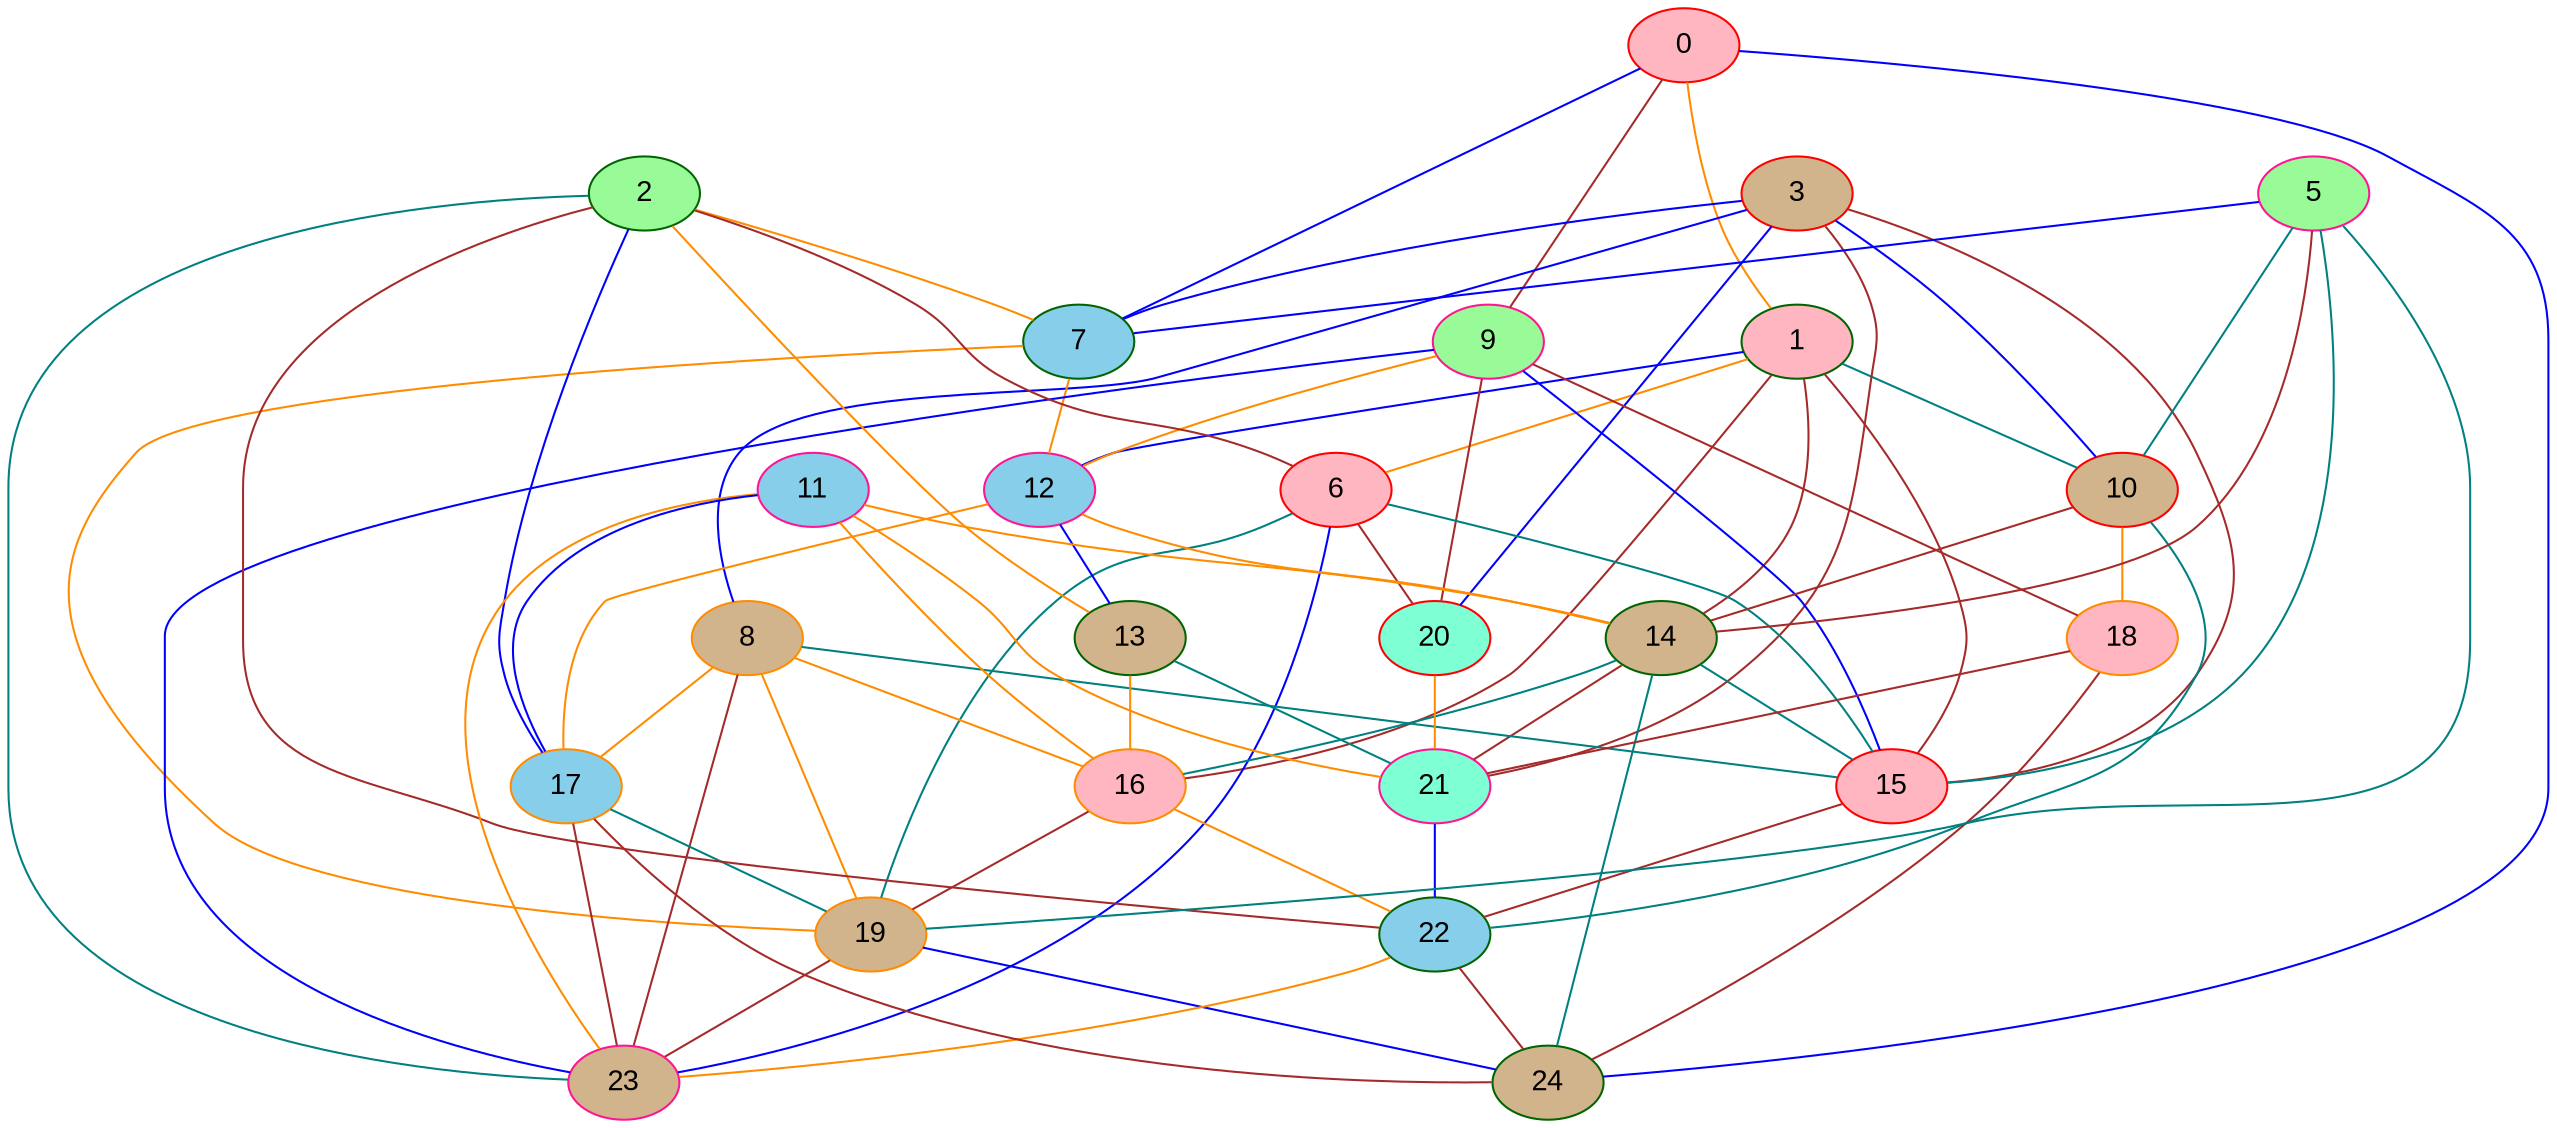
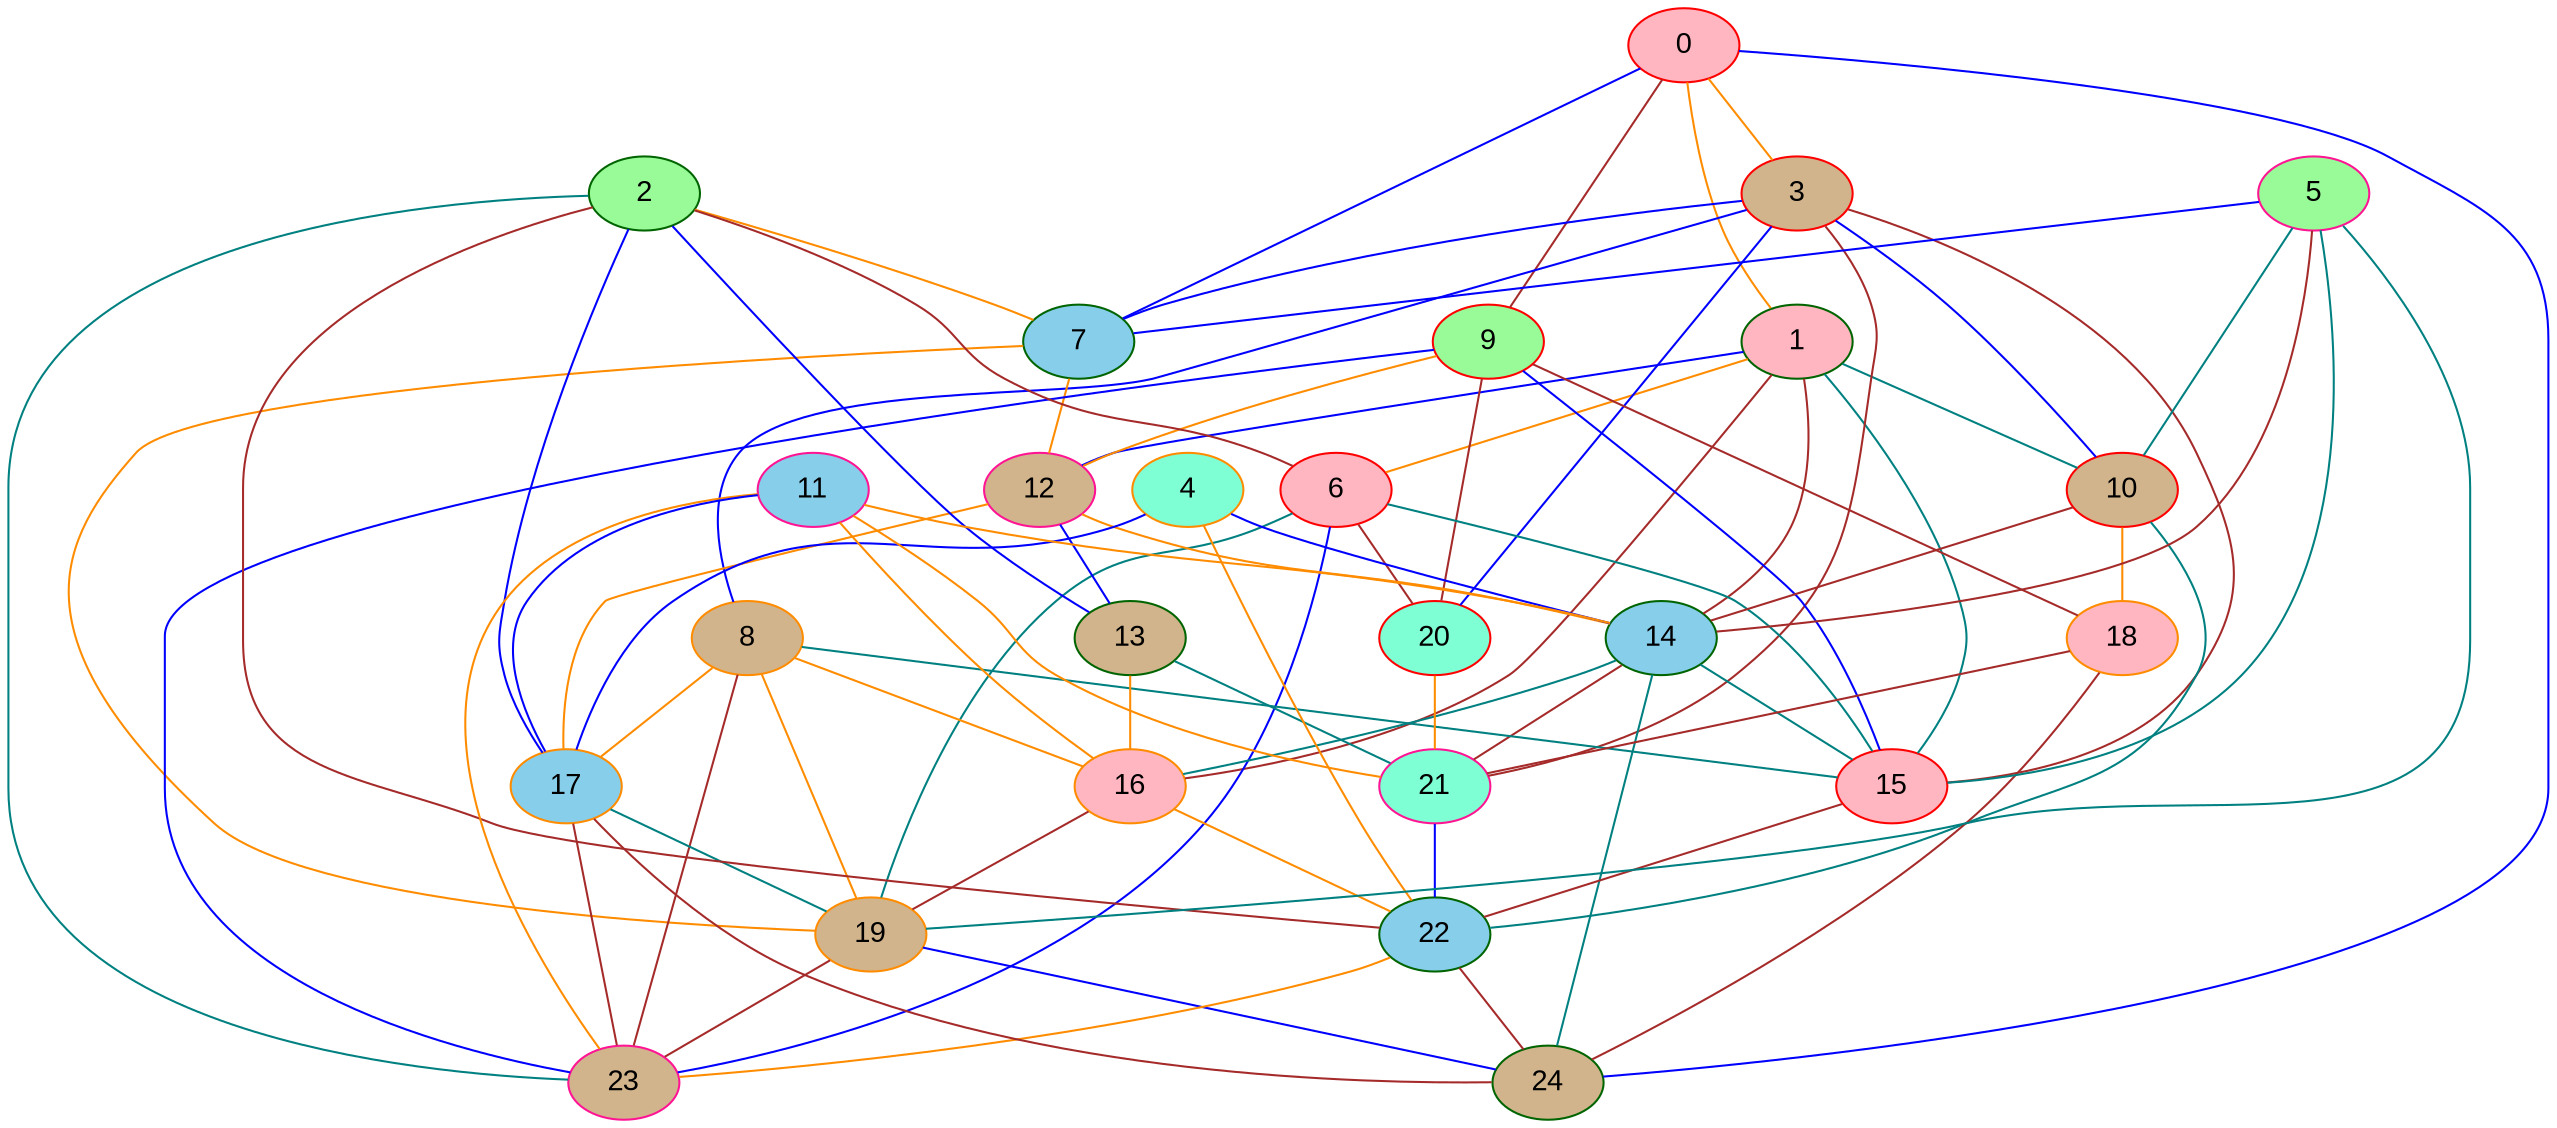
  strict graph {
    fontname="Liberation Sans"
    node [color=darkgreen fillcolor=tan fontname="Liberation Sans" style=filled]
    edge [color=brown fontname="Liberation Sans" is_available=True prob=1.0]
    0 [color=red fillcolor=lightpink]
    1 [fillcolor=lightpink]
    3 [color=red]
    7 [fillcolor=skyblue]
-   9 [color=deeppink fillcolor=palegreen]
+   9 [color=red fillcolor=palegreen]
    24
    6 [color=red fillcolor=lightpink]
    10 [color=red]
-   12 [color=deeppink fillcolor=skyblue]
-   14
+   12 [color=deeppink]
+   14 [fillcolor=skyblue]
    15 [color=red fillcolor=lightpink]
    16 [color=darkorange fillcolor=lightpink]
    8 [color=darkorange]
    20 [color=red fillcolor=aquamarine]
    21 [color=deeppink fillcolor=aquamarine]
    19 [color=darkorange]
    23 [color=deeppink]
    18 [color=darkorange fillcolor=lightpink]
    22 [fillcolor=skyblue]
    13
    17 [color=darkorange fillcolor=skyblue]
    2 [fillcolor=palegreen]
+   4 [color=darkorange fillcolor=aquamarine]
    5 [color=deeppink fillcolor=palegreen]
    11 [color=deeppink fillcolor=skyblue]
    0 -- 1 [color=darkorange prob=0.374431326584]
+   0 -- 3 [color=darkorange prob=0.626073768669]
    0 -- 7 [color=blue prob=0.935215714097]
    0 -- 9 [prob=0.466336263385]
    0 -- 24 [color=blue prob=0.286032379546]
    1 -- 6 [color=darkorange prob=0.982745405207]
    1 -- 10 [color=teal prob=0.898612249883]
    1 -- 12 [color=blue prob=0.210619255264]
    1 -- 14
-   1 -- 15
+   1 -- 15 [color=teal]
    1 -- 16
    3 -- 7 [color=blue prob=0.849355511458]
    3 -- 10 [color=blue prob=0.127560345906]
    3 -- 15 [prob=0.867967277455]
    3 -- 8 [color=blue prob=0.956008593527]
    3 -- 20 [color=blue prob=0.230628773761]
    3 -- 21 [prob=0.805846646011]
    7 -- 12 [color=darkorange prob=0.444261691835]
    7 -- 19 [color=darkorange]
    9 -- 12 [color=darkorange prob=0.0120514348794]
    9 -- 15 [color=blue]
    9 -- 20
    9 -- 23 [color=blue prob=0.288966654882]
    9 -- 18 [prob=0.763666744514]
    6 -- 15 [color=teal prob=0.336001541463]
    6 -- 20
    6 -- 19 [color=teal prob=0.553599348693]
    6 -- 23 [color=blue prob=0.16518925788]
    10 -- 14 [prob=0.680240695624]
    10 -- 18 [color=darkorange prob=0.694518065496]
    10 -- 22 [color=teal prob=0.262364487935]
    12 -- 14 [color=darkorange]
    12 -- 13 [color=blue prob=0.173396401784]
    12 -- 17 [color=darkorange prob=0.2013339088]
    14 -- 24 [color=teal]
    14 -- 15 [color=teal]
    14 -- 16 [color=teal prob=0.956517877238]
    14 -- 21 [prob=0.895163180568]
    15 -- 22
    16 -- 19 [prob=0.640271352149]
    16 -- 22 [color=darkorange prob=0.763315246256]
    8 -- 15 [color=teal]
    8 -- 16 [color=darkorange prob=0.68232837831]
    8 -- 19 [color=darkorange prob=0.732570567577]
    8 -- 23 [prob=0.596693625396]
    8 -- 17 [color=darkorange]
    20 -- 21 [color=darkorange]
    21 -- 22 [color=blue prob=0.691332654316]
    19 -- 24 [color=blue prob=0.871735397059]
    19 -- 23 [prob=0.256951704929]
    18 -- 24 [prob=0.478584105915]
    18 -- 21 [prob=0.807109065778]
    22 -- 24 [prob=0.338196958026]
    22 -- 23 [color=darkorange prob=0.017168614074]
    13 -- 16 [color=darkorange prob=0.827008011059]
    13 -- 21 [color=teal prob=0.395663209739]
    17 -- 24 [prob=0.47966470909]
    17 -- 19 [color=teal prob=0.932522803066]
    17 -- 23 [prob=0.0266588750592]
    2 -- 7 [color=darkorange prob=0.502091577318]
    2 -- 6 [prob=0.0764455992961]
    2 -- 23 [color=teal prob=0.858606826601]
    2 -- 22 [prob=0.318324119915]
-   2 -- 13 [color=darkorange prob=0.89452261602]
+   2 -- 13 [color=blue prob=0.89452261602]
    2 -- 17 [color=blue prob=0.473020996613]
+   4 -- 14 [color=blue prob=0.586247006116]
+   4 -- 22 [color=darkorange prob=0.397693727903]
+   4 -- 17 [color=blue prob=0.422062768638]
    5 -- 7 [color=blue]
    5 -- 10 [color=teal]
    5 -- 14
    5 -- 15 [color=teal prob=0.887314198337]
    5 -- 19 [color=teal prob=0.788062461212]
    11 -- 14 [color=darkorange prob=0.601552858319]
    11 -- 16 [color=darkorange]
    11 -- 21 [color=darkorange prob=0.0936799977708]
    11 -- 23 [color=darkorange prob=0.154981824817]
    11 -- 17 [color=blue prob=0.320225416766]
  }
